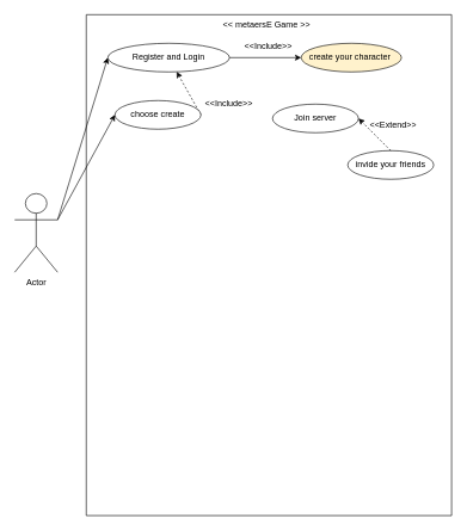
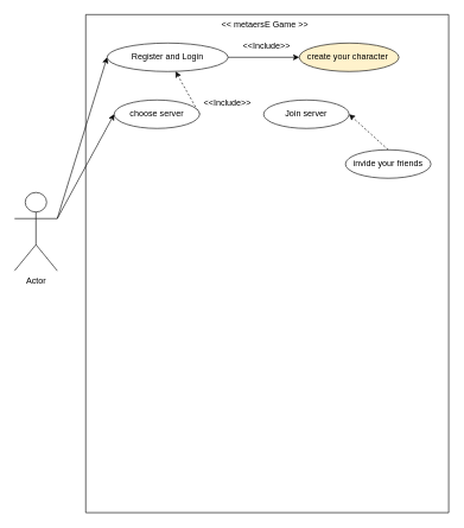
  <mxCell id="0" />
  <mxCell id="1" parent="0" />
  <mxCell id="2" value="Actor" style="shape=umlActor;verticalLabelPosition=bottom;verticalAlign=top;html=1;outlineConnect=0;" vertex="1" parent="1"><mxGeometry x="20" y="270" width="60" height="110" as="geometry" /></mxCell>
  <mxCell id="3" value="" style="swimlane;startSize=0;" vertex="1" parent="1"><mxGeometry x="120" y="20" width="510" height="700" as="geometry" /></mxCell>
  <mxCell id="4" value="&amp;lt;&amp;lt; metaersE Game &amp;gt;&amp;gt;" style="text;strokeColor=none;fillColor=none;align=left;verticalAlign=middle;spacingLeft=4;spacingRight=4;overflow=hidden;points=[[0,0.5],[1,0.5]];portConstraint=eastwest;rotatable=0;whiteSpace=wrap;html=1;" vertex="1" parent="3"><mxGeometry x="185" width="140" height="30" as="geometry" /></mxCell>
  <mxCell id="5" value="Register and Login" style="ellipse;whiteSpace=wrap;html=1;" vertex="1" parent="3"><mxGeometry x="30" y="40" width="170" height="40" as="geometry" /></mxCell>
  <mxCell id="6" value="create your character&amp;nbsp;" style="ellipse;whiteSpace=wrap;html=1;fillColor=#fff2cc;" vertex="1" parent="3"><mxGeometry x="300" y="40" width="140" height="40" as="geometry" /></mxCell>
  <mxCell id="7" value="" style="html=1;labelBackgroundColor=#ffffff;startArrow=none;startFill=0;startSize=6;endArrow=classic;endFill=1;endSize=6;jettySize=auto;orthogonalLoop=1;strokeWidth=1;dashed=0;fontSize=14;rounded=0;entryX=0;entryY=0.5;entryDx=0;entryDy=0;exitX=1;exitY=0.5;exitDx=0;exitDy=0;" edge="1" parent="3" source="5" target="6"><mxGeometry width="60" height="60" relative="1" as="geometry"><mxPoint x="304" y="80" as="sourcePoint" /><mxPoint x="204" y="80" as="targetPoint" /></mxGeometry></mxCell>
  <mxCell id="8" value="&amp;lt;&amp;lt;Include&amp;gt;&amp;gt;" style="text;strokeColor=none;fillColor=none;align=left;verticalAlign=middle;spacingLeft=4;spacingRight=4;overflow=hidden;points=[[0,0.5],[1,0.5]];portConstraint=eastwest;rotatable=0;whiteSpace=wrap;html=1;" vertex="1" parent="3"><mxGeometry x="215" y="30" width="80" height="30" as="geometry" /></mxCell>
- <mxCell id="9" value="Join server" style="ellipse;whiteSpace=wrap;html=1;" vertex="1" parent="3"><mxGeometry x="260" y="125" width="120" height="40" as="geometry" /></mxCell>
+ <mxCell id="9" value="Join server" style="ellipse;whiteSpace=wrap;html=1;" vertex="1" parent="3"><mxGeometry x="250" y="120" width="120" height="40" as="geometry" /></mxCell>
  <mxCell id="10" value="invide your friends" style="ellipse;whiteSpace=wrap;html=1;" vertex="1" parent="3"><mxGeometry x="365" y="190" width="120" height="40" as="geometry" /></mxCell>
  <mxCell id="11" value="" style="html=1;labelBackgroundColor=#ffffff;startArrow=none;startFill=0;startSize=6;endArrow=classic;endFill=1;endSize=6;jettySize=auto;orthogonalLoop=1;strokeWidth=1;dashed=1;fontSize=14;rounded=0;entryX=1;entryY=0.5;entryDx=0;entryDy=0;exitX=0.5;exitY=0;exitDx=0;exitDy=0;" edge="1" parent="3" source="10" target="9"><mxGeometry width="60" height="60" relative="1" as="geometry"><mxPoint x="90" y="230" as="sourcePoint" /><mxPoint x="150" y="170" as="targetPoint" /></mxGeometry></mxCell>
- <mxCell id="12" value="&amp;lt;&amp;lt;Extend&amp;gt;&amp;gt;" style="text;strokeColor=none;fillColor=none;align=left;verticalAlign=middle;spacingLeft=4;spacingRight=4;overflow=hidden;points=[[0,0.5],[1,0.5]];portConstraint=eastwest;rotatable=0;whiteSpace=wrap;html=1;" vertex="1" parent="3"><mxGeometry x="390" y="140" width="80" height="30" as="geometry" /></mxCell>
  <mxCell id="13" value="" style="html=1;labelBackgroundColor=#ffffff;startArrow=none;startFill=0;startSize=6;endArrow=classic;endFill=1;endSize=6;jettySize=auto;orthogonalLoop=1;strokeWidth=1;dashed=1;fontSize=14;rounded=0;exitX=1;exitY=0.5;exitDx=0;exitDy=0;" edge="1" parent="3" source="14" target="5"><mxGeometry width="60" height="60" relative="1" as="geometry"><mxPoint x="254" y="220" as="sourcePoint" /><mxPoint x="160" y="220" as="targetPoint" /></mxGeometry></mxCell>
- <mxCell id="14" value="choose create" style="ellipse;whiteSpace=wrap;html=1;" vertex="1" parent="3"><mxGeometry x="40" y="120" width="120" height="40" as="geometry" /></mxCell>
+ <mxCell id="14" value="choose server" style="ellipse;whiteSpace=wrap;html=1;" vertex="1" parent="3"><mxGeometry x="40" y="120" width="120" height="40" as="geometry" /></mxCell>
  <mxCell id="15" value="&amp;lt;&amp;lt;Include&amp;gt;&amp;gt;" style="text;strokeColor=none;fillColor=none;align=left;verticalAlign=middle;spacingLeft=4;spacingRight=4;overflow=hidden;points=[[0,0.5],[1,0.5]];portConstraint=eastwest;rotatable=0;whiteSpace=wrap;html=1;" vertex="1" parent="3"><mxGeometry x="160" y="110" width="80" height="30" as="geometry" /></mxCell>
  <mxCell id="16" value="" style="endArrow=classic;html=1;rounded=0;exitX=1;exitY=0.333;exitDx=0;exitDy=0;exitPerimeter=0;entryX=0;entryY=0.5;entryDx=0;entryDy=0;" edge="1" parent="1"><mxGeometry width="50" height="50" relative="1" as="geometry"><mxPoint x="80" y="306.667" as="sourcePoint" /><mxPoint x="150" y="80" as="targetPoint" /></mxGeometry></mxCell>
  <mxCell id="17" value="" style="endArrow=classic;html=1;rounded=0;exitX=1;exitY=0.333;exitDx=0;exitDy=0;exitPerimeter=0;entryX=0;entryY=0.5;entryDx=0;entryDy=0;" edge="1" parent="1" source="2"><mxGeometry width="50" height="50" relative="1" as="geometry"><mxPoint x="220" y="250" as="sourcePoint" /><mxPoint x="160" y="160" as="targetPoint" /></mxGeometry></mxCell>
